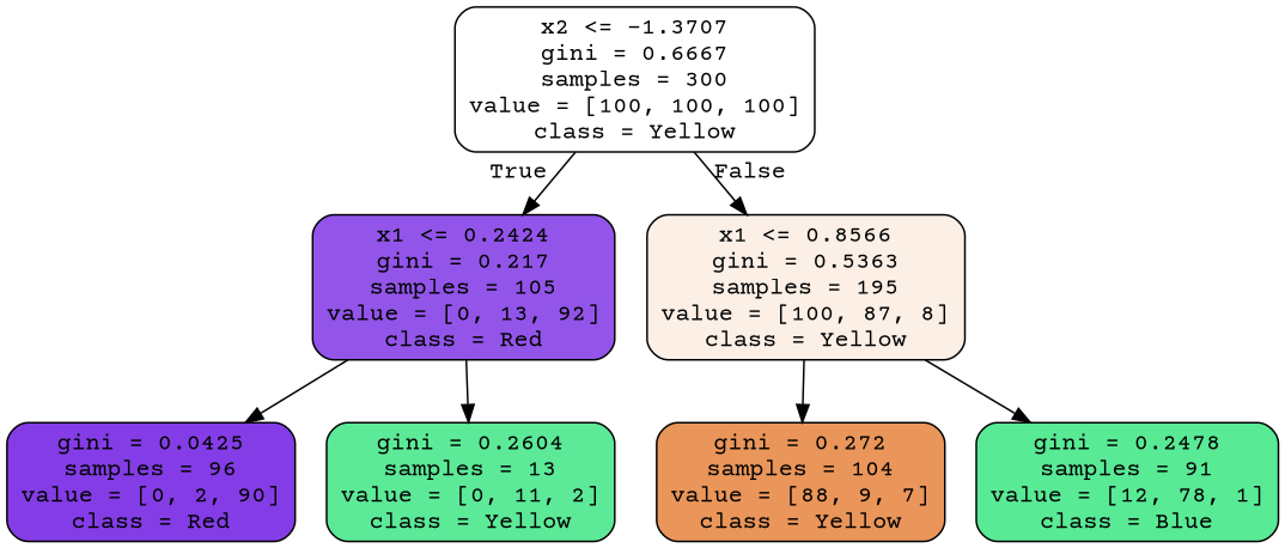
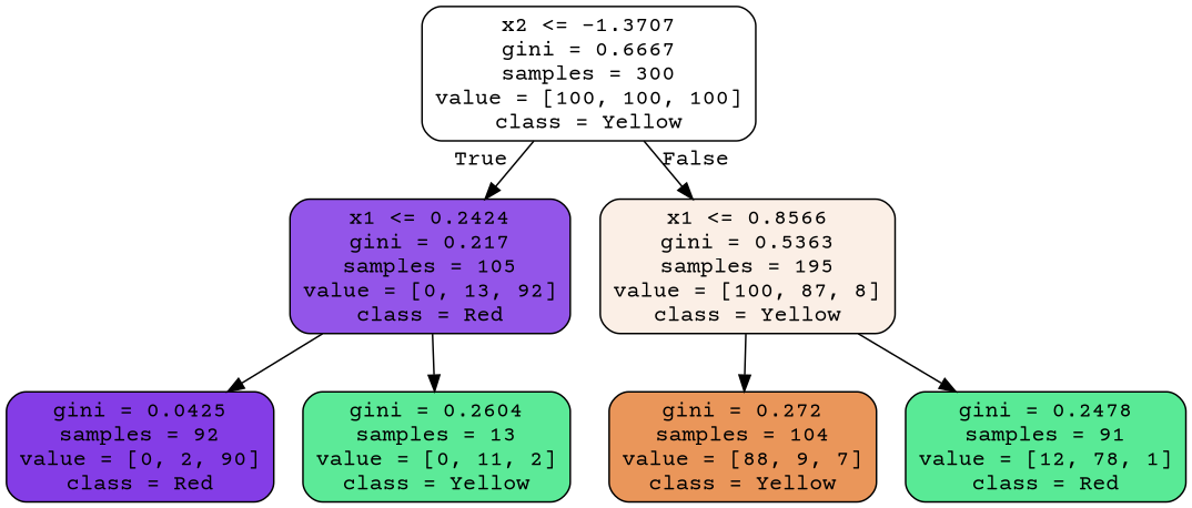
  digraph {
    fontname="Courier Prime"
    node [color=black fontname="Courier Prime" shape=box style="filled, rounded"]
    edge [fontname="Courier Prime"]
    n1 [fillcolor="#e5813900" label="x2 <= -1.3707\ngini = 0.6667\nsamples = 300\nvalue = [100, 100, 100]\nclass = Yellow"]
    n2 [fillcolor="#8139e5db" label="x1 <= 0.2424\ngini = 0.217\nsamples = 105\nvalue = [0, 13, 92]\nclass = Red"]
    n3 [fillcolor="#e581391f" label="x1 <= 0.8566\ngini = 0.5363\nsamples = 195\nvalue = [100, 87, 8]\nclass = Yellow"]
-   n4 [fillcolor="#8139e5f9" label="gini = 0.0425\nsamples = 96\nvalue = [0, 2, 90]\nclass = Red"]
+   n4 [fillcolor="#8139e5f9" label="gini = 0.0425\nsamples = 92\nvalue = [0, 2, 90]\nclass = Red"]
    n5 [fillcolor="#39e581d1" label="gini = 0.2604\nsamples = 13\nvalue = [0, 11, 2]\nclass = Yellow"]
    n6 [fillcolor="#e58139d4" label="gini = 0.272\nsamples = 104\nvalue = [88, 9, 7]\nclass = Yellow"]
-   n7 [fillcolor="#39e581d5" label="gini = 0.2478\nsamples = 91\nvalue = [12, 78, 1]\nclass = Blue"]
+   n7 [fillcolor="#39e581d5" label="gini = 0.2478\nsamples = 91\nvalue = [12, 78, 1]\nclass = Red"]
    n1 -> n2 [headlabel=True labelangle=45 labeldistance=2.5]
    n1 -> n3 [headlabel=False labelangle=-45 labeldistance=2.5]
    n2 -> n4
    n2 -> n5
    n3 -> n6
    n3 -> n7
  }
